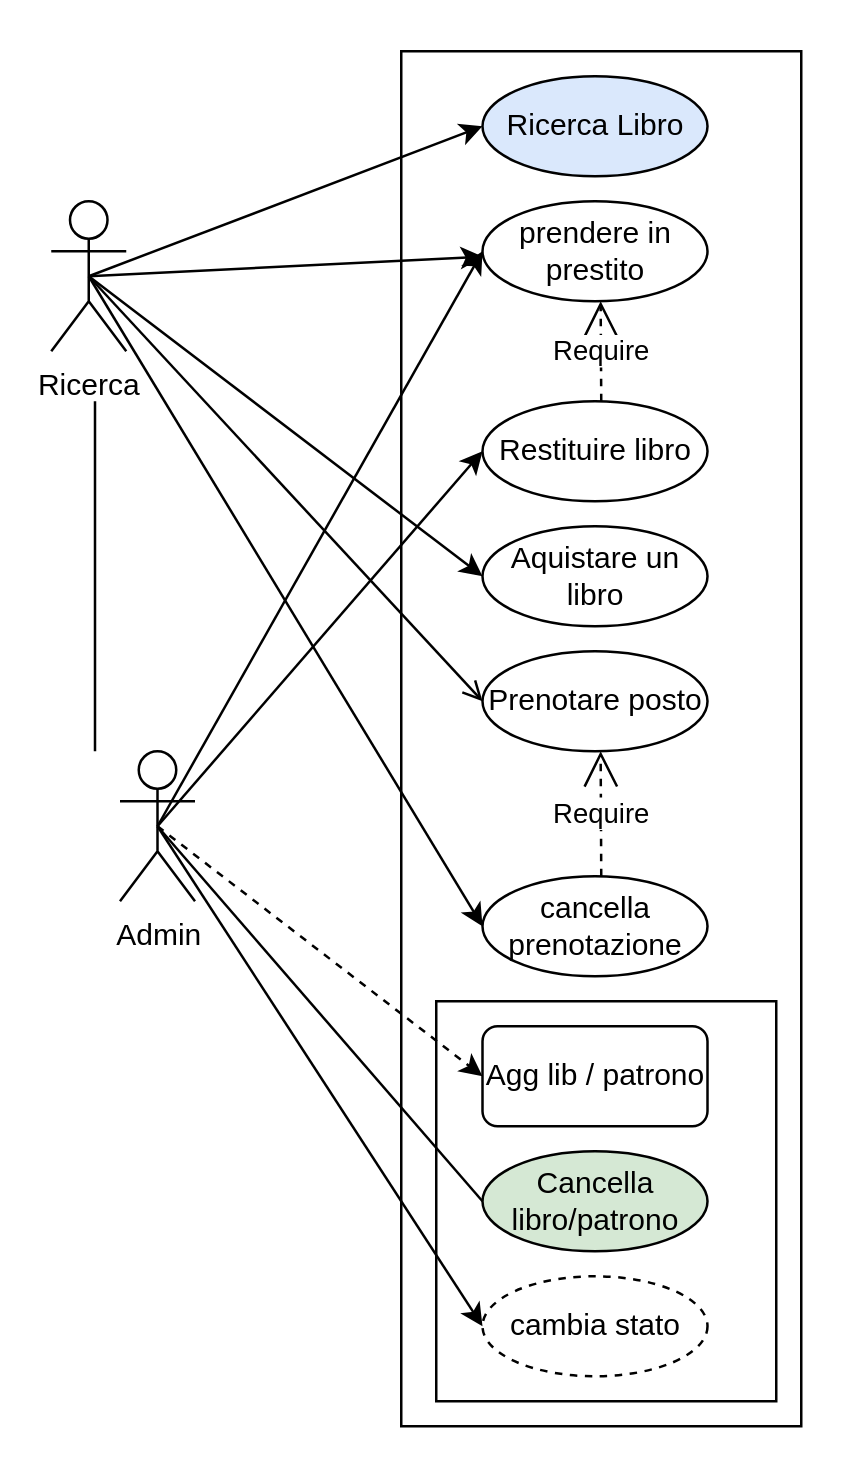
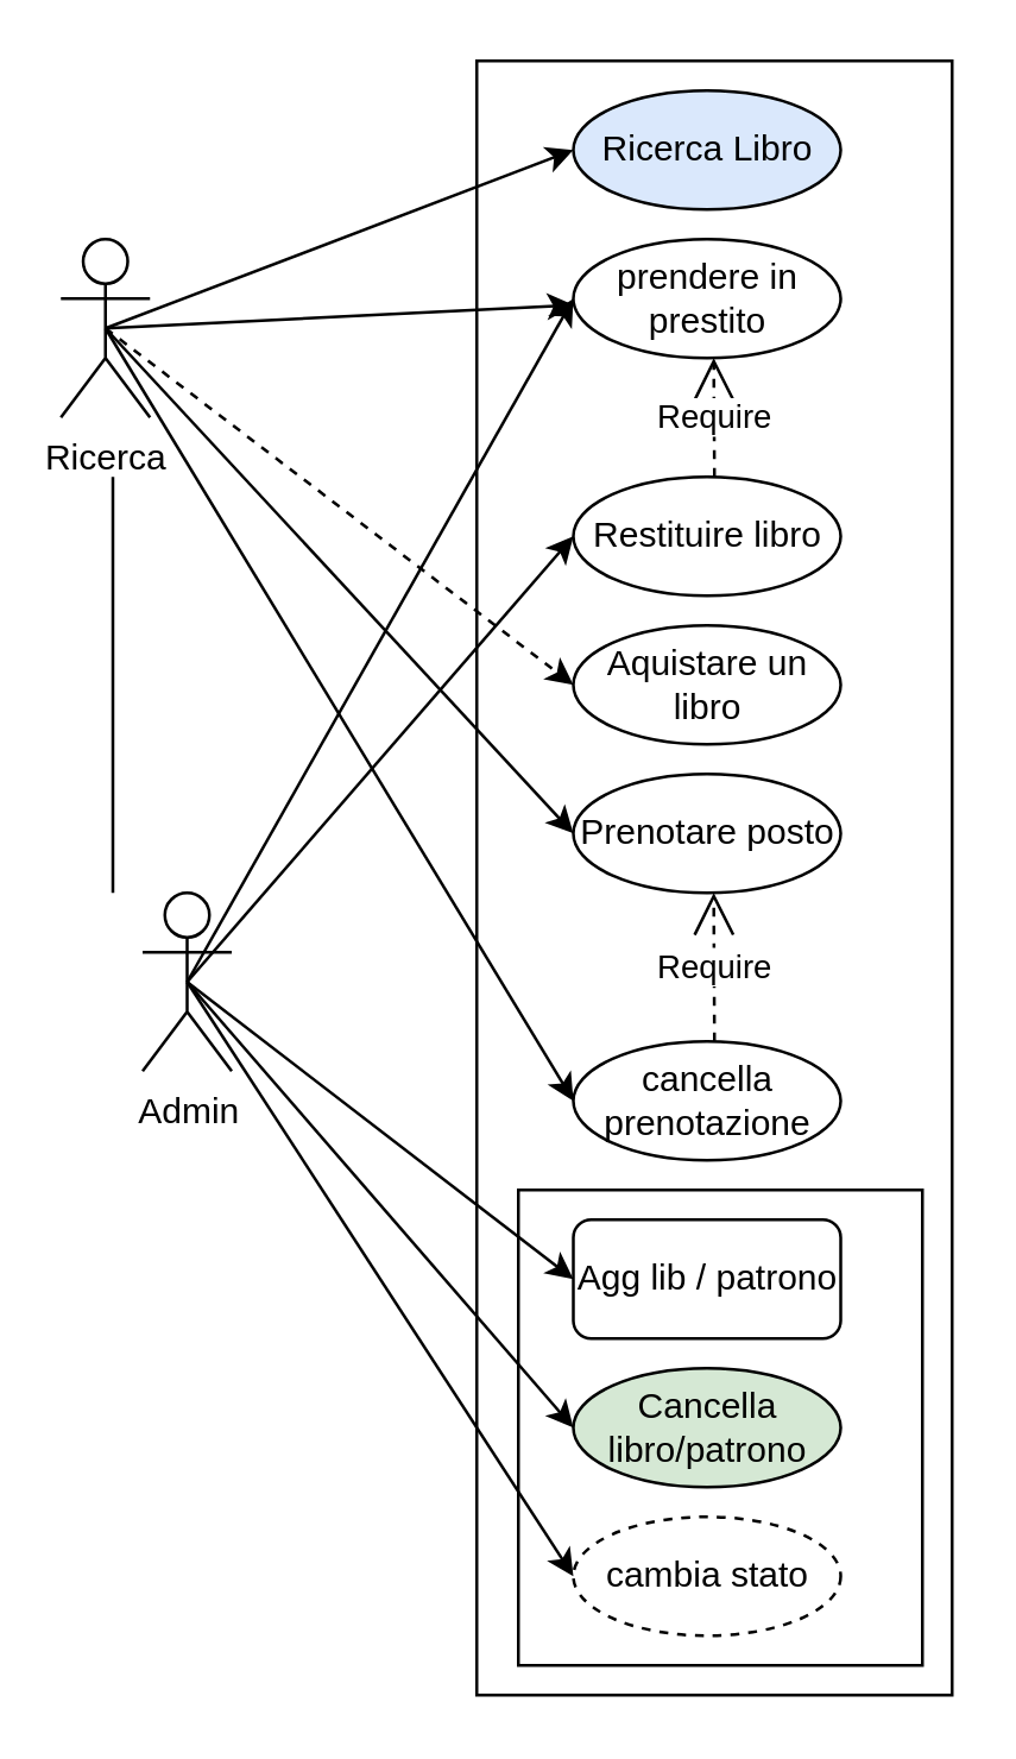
  <mxCell id="0" />
  <mxCell id="1" parent="0" />
  <mxCell id="2" value="" style="rounded=0;whiteSpace=wrap;html=1;direction=south;" parent="1" vertex="1"><mxGeometry x="160" width="160" height="550" as="geometry" y="20" /></mxCell>
  <mxCell id="3" value="prendere in prestito" style="ellipse;whiteSpace=wrap;html=1;" parent="1" vertex="1"><mxGeometry x="192.5" y="80" width="90" height="40" as="geometry" /></mxCell>
  <mxCell id="4" value="Prenotare posto" style="ellipse;whiteSpace=wrap;html=1;" parent="1" vertex="1"><mxGeometry x="192.5" y="260" width="90" height="40" as="geometry" /></mxCell>
  <mxCell id="5" value="Aquistare un libro" style="ellipse;whiteSpace=wrap;html=1;" parent="1" vertex="1"><mxGeometry x="192.5" y="210" width="90" height="40" as="geometry" /></mxCell>
  <mxCell id="6" value="Restituire libro" style="ellipse;whiteSpace=wrap;html=1;" parent="1" vertex="1"><mxGeometry x="192.5" y="160" width="90" height="40" as="geometry" /></mxCell>
  <mxCell id="7" value="cancella prenotazione" style="ellipse;whiteSpace=wrap;html=1;" parent="1" vertex="1"><mxGeometry x="192.5" y="350" width="90" height="40" as="geometry" /></mxCell>
  <mxCell id="8" value="Require" style="endArrow=open;endSize=12;dashed=1;html=1;rounded=0;" parent="1" edge="1"><mxGeometry width="160" relative="1" as="geometry"><mxPoint x="240" y="160" as="sourcePoint" /><mxPoint x="239.76" y="120" as="targetPoint" /></mxGeometry></mxCell>
  <mxCell id="9" value="Require" style="endArrow=open;endSize=12;dashed=1;html=1;rounded=0;" parent="1" edge="1"><mxGeometry width="160" relative="1" as="geometry"><mxPoint x="240" y="350" as="sourcePoint" /><mxPoint x="239.76" y="300" as="targetPoint" /></mxGeometry></mxCell>
  <mxCell id="10" value="Ricerca" style="shape=umlActor;verticalLabelPosition=bottom;verticalAlign=top;html=1;" parent="1" vertex="1"><mxGeometry x="20" y="80" width="30" height="60" as="geometry" /></mxCell>
  <mxCell id="11" value="Admin" style="shape=umlActor;verticalLabelPosition=bottom;verticalAlign=top;html=1;" parent="1" vertex="1"><mxGeometry x="47.5" y="300" width="30" height="60" as="geometry" /></mxCell>
  <mxCell id="12" value="" style="line;strokeWidth=1;fillColor=none;align=left;verticalAlign=middle;spacingTop=-1;spacingLeft=3;spacingRight=3;rotatable=0;labelPosition=right;points=[];portConstraint=eastwest;strokeColor=inherit;direction=south;" parent="1" vertex="1"><mxGeometry x="33.5" y="160" width="8" height="140" as="geometry" /></mxCell>
  <mxCell id="13" value="" style="endArrow=classic;html=1;rounded=0;exitX=0.5;exitY=0.5;exitDx=0;exitDy=0;exitPerimeter=0;" parent="1" source="10" target="3" edge="1"><mxGeometry width="50" height="50" relative="1" as="geometry"><mxPoint x="33.5" y="110" as="sourcePoint" /><mxPoint x="83.5" y="60" as="targetPoint" /></mxGeometry></mxCell>
- <mxCell id="14" value="" style="endArrow=classic;html=1;rounded=0;exitX=0.5;exitY=0.5;exitDx=0;exitDy=0;exitPerimeter=0;entryX=0;entryY=0.5;entryDx=0;entryDy=0;" parent="1" source="10" target="5" edge="1"><mxGeometry width="50" height="50" relative="1" as="geometry"><mxPoint x="70" y="180" as="sourcePoint" /><mxPoint x="120" y="130" as="targetPoint" /></mxGeometry></mxCell>
- <mxCell id="15" value="" style="endArrow=open;html=1;rounded=0;entryX=0;entryY=0.5;entryDx=0;entryDy=0;exitX=0.5;exitY=0.5;exitDx=0;exitDy=0;exitPerimeter=0;" parent="1" source="10" target="4" edge="1"><mxGeometry width="50" height="50" relative="1" as="geometry"><mxPoint x="70" y="250" as="sourcePoint" /><mxPoint x="120" y="200" as="targetPoint" /></mxGeometry></mxCell>
+ <mxCell id="14" value="" style="endArrow=classic;html=1;rounded=0;exitX=0.5;exitY=0.5;exitDx=0;exitDy=0;exitPerimeter=0;entryX=0;entryY=0.5;entryDx=0;entryDy=0;dashed=1;" parent="1" source="10" target="5" edge="1"><mxGeometry width="50" height="50" relative="1" as="geometry"><mxPoint x="70" y="180" as="sourcePoint" /><mxPoint x="120" y="130" as="targetPoint" /></mxGeometry></mxCell>
+ <mxCell id="15" value="" style="endArrow=classic;html=1;rounded=0;entryX=0;entryY=0.5;entryDx=0;entryDy=0;exitX=0.5;exitY=0.5;exitDx=0;exitDy=0;exitPerimeter=0;" parent="1" source="10" target="4" edge="1"><mxGeometry width="50" height="50" relative="1" as="geometry"><mxPoint x="70" y="250" as="sourcePoint" /><mxPoint x="120" y="200" as="targetPoint" /></mxGeometry></mxCell>
  <mxCell id="16" value="" style="endArrow=classic;html=1;rounded=0;entryX=0;entryY=0.5;entryDx=0;entryDy=0;exitX=0.5;exitY=0.5;exitDx=0;exitDy=0;exitPerimeter=0;" parent="1" source="11" target="6" edge="1"><mxGeometry width="50" height="50" relative="1" as="geometry"><mxPoint x="60" y="270" as="sourcePoint" /><mxPoint x="110" y="220" as="targetPoint" /></mxGeometry></mxCell>
  <mxCell id="17" value="" style="endArrow=classic;html=1;rounded=0;entryX=0;entryY=0.5;entryDx=0;entryDy=0;exitX=0.5;exitY=0.5;exitDx=0;exitDy=0;exitPerimeter=0;" parent="1" source="10" target="7" edge="1"><mxGeometry width="50" height="50" relative="1" as="geometry"><mxPoint x="70" y="120" as="sourcePoint" /><mxPoint x="110" y="280" as="targetPoint" /></mxGeometry></mxCell>
  <mxCell id="18" value="" style="rounded=0;whiteSpace=wrap;html=1;direction=south;" parent="1" vertex="1"><mxGeometry x="174" y="400" width="136" height="160" as="geometry" /></mxCell>
  <mxCell id="19" value="Agg lib / patrono" style="whiteSpace=wrap;html=1;rounded=1;" parent="1" vertex="1"><mxGeometry x="192.5" y="410" width="90" height="40" as="geometry" /></mxCell>
  <mxCell id="20" value="Cancella libro/patrono" style="ellipse;whiteSpace=wrap;html=1;fillColor=#d5e8d4;" parent="1" vertex="1"><mxGeometry x="192.5" y="460" width="90" height="40" as="geometry" /></mxCell>
  <mxCell id="21" value="cambia stato" style="ellipse;whiteSpace=wrap;html=1;dashed=1;" parent="1" vertex="1"><mxGeometry x="192.5" y="510" width="90" height="40" as="geometry" /></mxCell>
- <mxCell id="22" value="" style="endArrow=classic;html=1;rounded=0;entryX=0;entryY=0.5;entryDx=0;entryDy=0;exitX=0.5;exitY=0.5;exitDx=0;exitDy=0;exitPerimeter=0;dashed=1;" parent="1" source="11" target="19" edge="1"><mxGeometry width="50" height="50" relative="1" as="geometry"><mxPoint x="50" y="450" as="sourcePoint" /><mxPoint x="100" y="400" as="targetPoint" /></mxGeometry></mxCell>
- <mxCell id="23" value="" style="endArrow=none;html=1;rounded=0;entryX=0;entryY=0.5;entryDx=0;entryDy=0;exitX=0.5;exitY=0.5;exitDx=0;exitDy=0;exitPerimeter=0;" parent="1" source="11" target="20" edge="1"><mxGeometry width="50" height="50" relative="1" as="geometry"><mxPoint x="70" y="380" as="sourcePoint" /><mxPoint x="50" y="440" as="targetPoint" /></mxGeometry></mxCell>
+ <mxCell id="22" value="" style="endArrow=classic;html=1;rounded=0;entryX=0;entryY=0.5;entryDx=0;entryDy=0;exitX=0.5;exitY=0.5;exitDx=0;exitDy=0;exitPerimeter=0;" parent="1" source="11" target="19" edge="1"><mxGeometry width="50" height="50" relative="1" as="geometry"><mxPoint x="50" y="450" as="sourcePoint" /><mxPoint x="100" y="400" as="targetPoint" /></mxGeometry></mxCell>
+ <mxCell id="23" value="" style="endArrow=classic;html=1;rounded=0;entryX=0;entryY=0.5;entryDx=0;entryDy=0;exitX=0.5;exitY=0.5;exitDx=0;exitDy=0;exitPerimeter=0;" parent="1" source="11" target="20" edge="1"><mxGeometry width="50" height="50" relative="1" as="geometry"><mxPoint x="70" y="380" as="sourcePoint" /><mxPoint x="50" y="440" as="targetPoint" /></mxGeometry></mxCell>
  <mxCell id="24" value="" style="endArrow=classic;html=1;rounded=0;entryX=0;entryY=0.5;entryDx=0;entryDy=0;exitX=0.5;exitY=0.5;exitDx=0;exitDy=0;exitPerimeter=0;" parent="1" source="11" target="21" edge="1"><mxGeometry width="50" height="50" relative="1" as="geometry"><mxPoint x="60" y="390" as="sourcePoint" /><mxPoint x="110" y="470" as="targetPoint" /></mxGeometry></mxCell>
  <mxCell id="25" value="" style="endArrow=classic;html=1;rounded=0;entryX=0;entryY=0.5;entryDx=0;entryDy=0;exitX=0.5;exitY=0.5;exitDx=0;exitDy=0;exitPerimeter=0;" parent="1" target="3" edge="1" source="11"><mxGeometry width="50" height="50" relative="1" as="geometry"><mxPoint x="40" y="330" as="sourcePoint" /><mxPoint x="174" y="140" as="targetPoint" /></mxGeometry></mxCell>
  <mxCell id="26" value="Ricerca Libro" style="ellipse;whiteSpace=wrap;html=1;fillColor=#dae8fc;" parent="1" vertex="1"><mxGeometry x="192.5" y="30" width="90" height="40" as="geometry" /></mxCell>
  <mxCell id="27" value="" style="endArrow=classic;html=1;rounded=0;entryX=0;entryY=0.5;entryDx=0;entryDy=0;exitX=0.5;exitY=0.5;exitDx=0;exitDy=0;exitPerimeter=0;" parent="1" target="26" edge="1" source="10"><mxGeometry width="50" height="50" relative="1" as="geometry"><mxPoint x="40" y="110" as="sourcePoint" /><mxPoint x="159.997" y="70.004" as="targetPoint" /></mxGeometry></mxCell>
